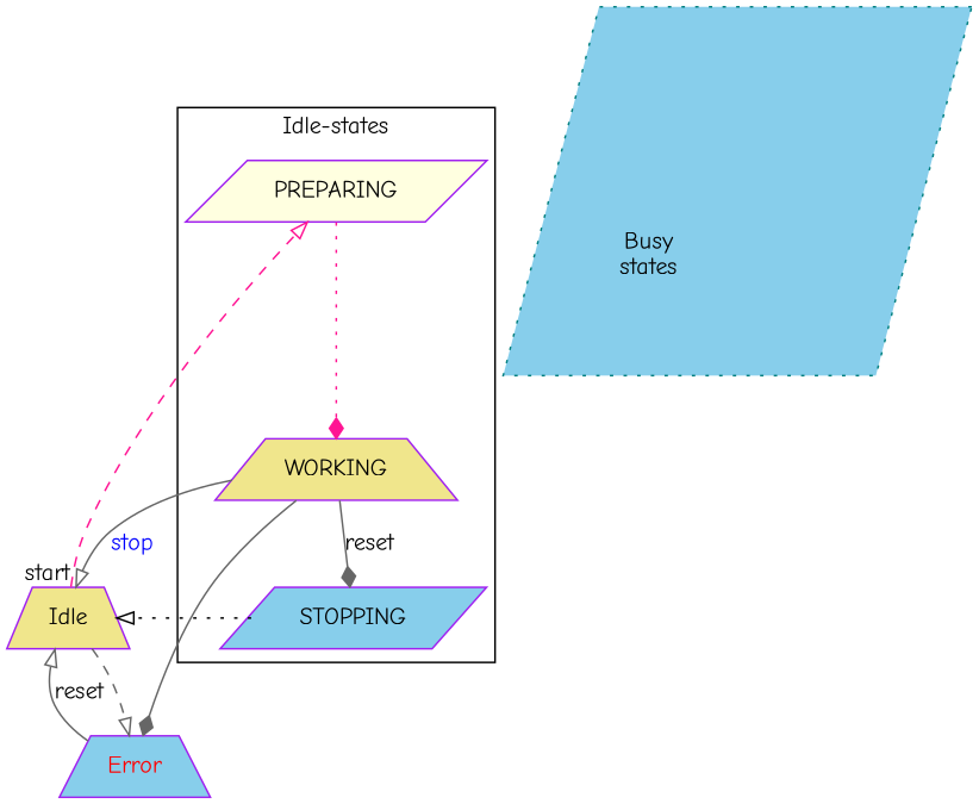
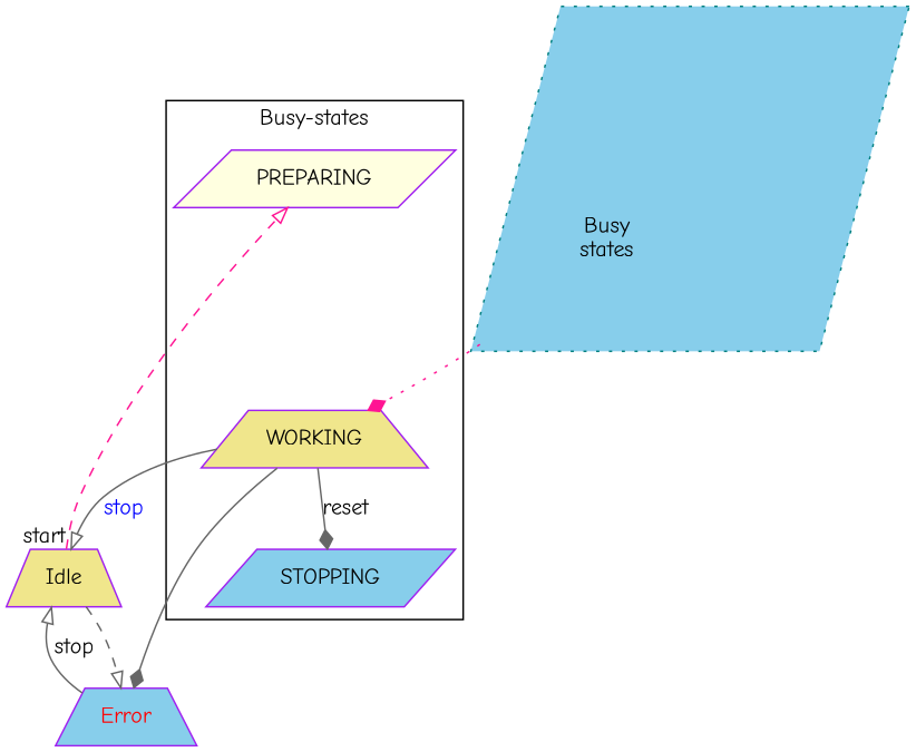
  digraph {
    fontname="Comic Neue"
    node [color=purple fillcolor=skyblue fontname="Comic Neue" shape=trapezium style=filled]
    edge [arrowhead=onormal color=gray40 fontname="Comic Neue" style=solid]
    n1 [fillcolor=khaki label=WORKING]
    n2 [fillcolor=lightyellow label=PREPARING shape=parallelogram]
    n3 [label=STOPPING shape=parallelogram]
    n4 [fillcolor=khaki label=Idle]
    Error [fontcolor=red]
    n6 [color=teal height=3 label=" \n \n \n \n \nBusy                       \nstates                       " shape=parallelogram style="filled,dotted"]
    subgraph cluster_1 {
-     label="Idle-states"
+     label="Busy-states"
      n1
      n2
      n3
    }
    n1 -> n3 [arrowhead=diamond label=reset]
    n1 -> n4 [fontcolor=blue label=stop]
    n1 -> Error [arrowhead=diamond]
-   n2 -> n1 [arrowhead=diamond color=deeppink style=dotted]
-   n3 -> n4 [color=black style=dotted]
+   n6 -> n1 [arrowhead=diamond color=deeppink style=dotted]
    n4 -> n2 [color=deeppink labelangle=-20 labeldistance=3 style=dashed taillabel=start]
    n4 -> Error [style=dashed]
-   Error -> n4 [label=reset]
+   Error -> n4 [label=stop]
  }
